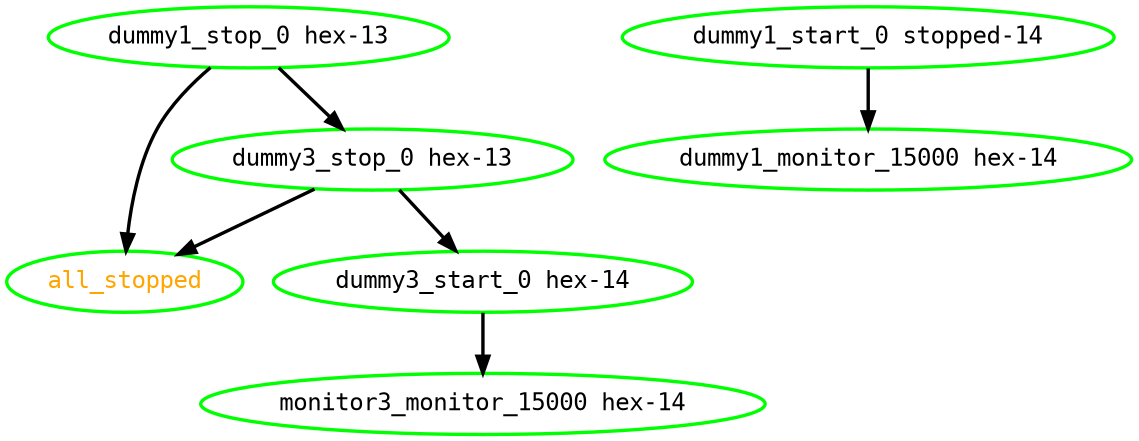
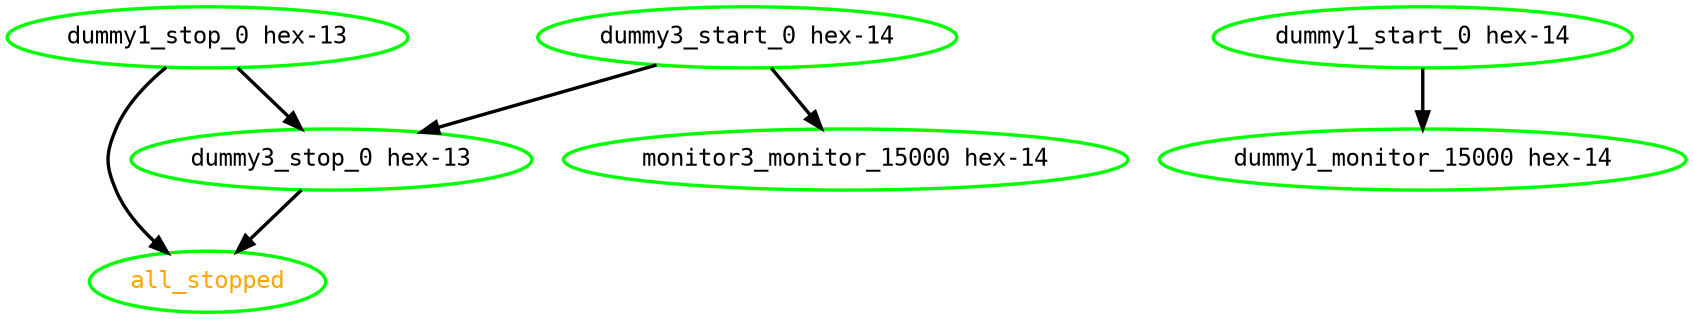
  digraph {
    fontname="DejaVu Sans Mono"
    node [color=green fontcolor=black fontname="DejaVu Sans Mono" style=bold]
    edge [fontname="DejaVu Sans Mono" style=bold]
    all_stopped [fontcolor=orange]
-   "dummy1_start_0 hex-14" [label="dummy1_start_0 stopped-14"]
+   "dummy1_start_0 hex-14"
    "dummy1_monitor_15000 hex-14"
    "dummy1_stop_0 hex-13"
    "dummy3_stop_0 hex-13"
    n6 [label="monitor3_monitor_15000 hex-14"]
    "dummy3_start_0 hex-14"
    "dummy1_start_0 hex-14" -> "dummy1_monitor_15000 hex-14"
    "dummy1_stop_0 hex-13" -> all_stopped
    "dummy1_stop_0 hex-13" -> "dummy3_stop_0 hex-13"
    "dummy3_stop_0 hex-13" -> all_stopped
-   "dummy3_stop_0 hex-13" -> "dummy3_start_0 hex-14"
+   "dummy3_start_0 hex-14" -> "dummy3_stop_0 hex-13"
    "dummy3_start_0 hex-14" -> n6
  }
